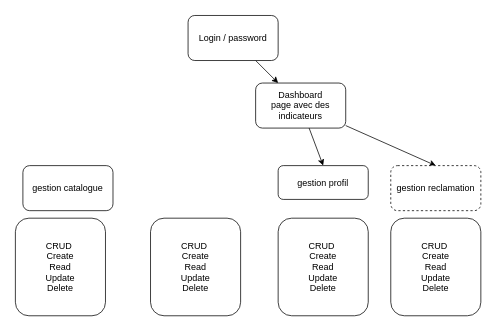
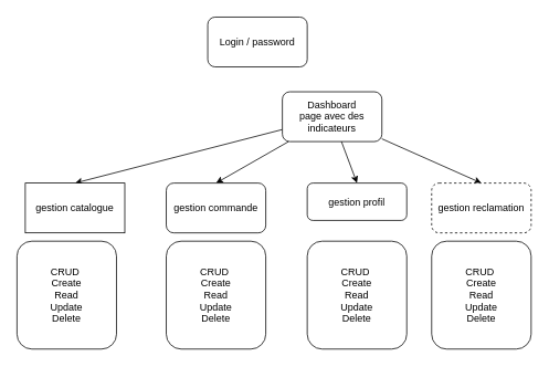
  <mxCell id="0" />
  <mxCell id="1" parent="0" />
- <mxCell id="2" style="edgeStyle=none;html=1;" edge="1" parent="1" source="3" target="8"><mxGeometry relative="1" as="geometry" /></mxCell>
  <mxCell id="3" value="Login / password" style="rounded=1;whiteSpace=wrap;html=1;" vertex="1" parent="1"><mxGeometry x="250" y="20" width="120" height="60" as="geometry" /></mxCell>
+ <mxCell id="4" style="edgeStyle=none;html=1;entryX=0.5;entryY=0;entryDx=0;entryDy=0;" edge="1" parent="1" source="8" target="9"><mxGeometry relative="1" as="geometry" /></mxCell>
+ <mxCell id="5" style="edgeStyle=none;html=1;entryX=0.5;entryY=0;entryDx=0;entryDy=0;" edge="1" parent="1" source="8" target="10"><mxGeometry relative="1" as="geometry" /></mxCell>
  <mxCell id="6" style="edgeStyle=none;html=1;entryX=0.5;entryY=0;entryDx=0;entryDy=0;" edge="1" parent="1" source="8" target="11"><mxGeometry relative="1" as="geometry" /></mxCell>
  <mxCell id="7" style="edgeStyle=none;html=1;entryX=0.5;entryY=0;entryDx=0;entryDy=0;" edge="1" parent="1" source="8" target="12"><mxGeometry relative="1" as="geometry" /></mxCell>
  <mxCell id="8" value="Dashboard&lt;br&gt;page avec des indicateurs" style="rounded=1;whiteSpace=wrap;html=1;" vertex="1" parent="1"><mxGeometry x="340" y="110" width="120" height="60" as="geometry" /></mxCell>
- <mxCell id="9" value="gestion catalogue" style="rounded=1;whiteSpace=wrap;html=1;" vertex="1" parent="1"><mxGeometry y="220" width="120" height="60" as="geometry" x="30" /></mxCell>
+ <mxCell id="9" value="gestion catalogue" style="whiteSpace=wrap;html=1;rounded=0;" vertex="1" parent="1"><mxGeometry y="220" width="120" height="60" as="geometry" x="30" /></mxCell>
+ <mxCell id="10" value="gestion commande" style="rounded=1;whiteSpace=wrap;html=1;" vertex="1" parent="1"><mxGeometry x="200" y="220" width="120" height="60" as="geometry" /></mxCell>
  <mxCell id="11" value="gestion profil" style="rounded=1;whiteSpace=wrap;html=1;" vertex="1" parent="1"><mxGeometry x="370" y="220" width="120" height="45" as="geometry" /></mxCell>
  <mxCell id="12" value="gestion reclamation" style="rounded=1;whiteSpace=wrap;html=1;dashed=1;" vertex="1" parent="1"><mxGeometry x="520" y="220" width="120" height="60" as="geometry" /></mxCell>
  <mxCell id="13" value="CRUD&amp;nbsp;&lt;br&gt;Create&lt;br&gt;Read&lt;br&gt;Update&lt;br&gt;Delete" style="rounded=1;whiteSpace=wrap;html=1;" vertex="1" parent="1"><mxGeometry x="20" y="290" width="120" height="130" as="geometry" /></mxCell>
  <mxCell id="14" value="CRUD&amp;nbsp;&lt;br&gt;Create&lt;br&gt;Read&lt;br&gt;Update&lt;br&gt;Delete" style="rounded=1;whiteSpace=wrap;html=1;" vertex="1" parent="1"><mxGeometry x="200" y="290" width="120" height="130" as="geometry" /></mxCell>
  <mxCell id="15" value="CRUD&amp;nbsp;&lt;br&gt;Create&lt;br&gt;Read&lt;br&gt;Update&lt;br&gt;Delete" style="rounded=1;whiteSpace=wrap;html=1;" vertex="1" parent="1"><mxGeometry x="370" y="290" width="120" height="130" as="geometry" /></mxCell>
  <mxCell id="16" value="CRUD&amp;nbsp;&lt;br&gt;Create&lt;br&gt;Read&lt;br&gt;Update&lt;br&gt;Delete" style="rounded=1;whiteSpace=wrap;html=1;" vertex="1" parent="1"><mxGeometry x="520" y="290" width="120" height="130" as="geometry" /></mxCell>
